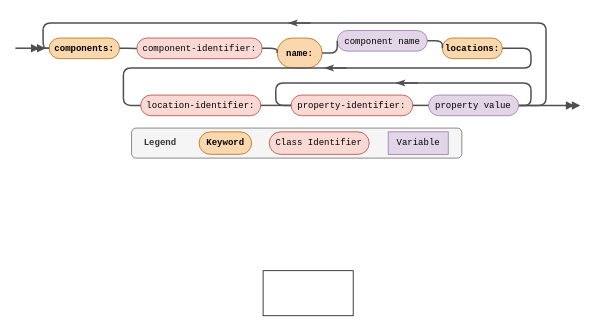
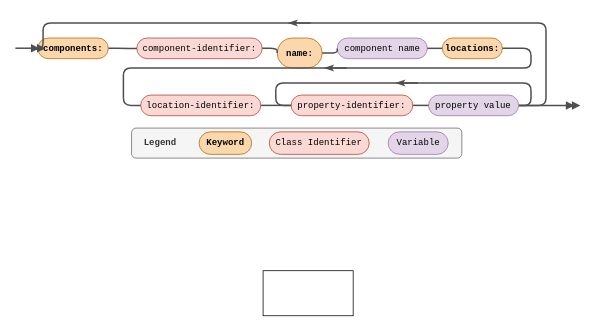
  <mxCell id="0" />
  <mxCell id="1" parent="0" />
  <mxCell id="2" value="" style="group" parent="1" vertex="1" connectable="0"><mxGeometry x="20" y="20" width="755.75" height="190" as="geometry" /></mxCell>
  <mxCell id="3" value="" style="group" parent="2" vertex="1" connectable="0"><mxGeometry x="154.77" y="150" width="440" height="40" as="geometry" /></mxCell>
  <mxCell id="4" value="&lt;b&gt;&amp;nbsp; Legend&lt;/b&gt;" style="text;html=1;align=left;verticalAlign=middle;whiteSpace=wrap;rounded=1;fontFamily=Courier New;perimeterSpacing=6;shadow=0;fillColor=#f5f5f5;fontColor=#333333;strokeColor=#666666;" parent="3" vertex="1"><mxGeometry width="440" height="40" as="geometry" /></mxCell>
  <mxCell id="5" value="Keyword" style="rounded=1;whiteSpace=wrap;html=1;fillColor=#fad7ac;strokeColor=#b46504;arcSize=50;fontStyle=1;fontFamily=Courier New;perimeterSpacing=6;shadow=0;" parent="3" vertex="1"><mxGeometry x="90" y="5" width="70" height="30" as="geometry" /></mxCell>
  <mxCell id="6" value="&lt;span style=&quot;font-weight: 400;&quot;&gt;Class Identifier&lt;/span&gt;" style="rounded=1;whiteSpace=wrap;html=1;fillColor=#fad9d5;strokeColor=#ae4132;arcSize=50;fontStyle=1;fontFamily=Courier New;perimeterSpacing=6;shadow=0;" parent="3" vertex="1"><mxGeometry x="183.44" y="5" width="133.12" height="30" as="geometry" /></mxCell>
- <mxCell id="7" value="&lt;span style=&quot;font-weight: normal;&quot;&gt;Variable&lt;/span&gt;" style="whiteSpace=wrap;html=1;fillColor=#e1d5e7;strokeColor=#9673a6;arcSize=50;fontStyle=1;fontFamily=Courier New;perimeterSpacing=6;shadow=0;rounded=0;" parent="3" vertex="1"><mxGeometry x="341.88" y="5" width="80" height="30" as="geometry" /></mxCell>
+ <mxCell id="7" value="&lt;span style=&quot;font-weight: normal;&quot;&gt;Variable&lt;/span&gt;" style="rounded=1;whiteSpace=wrap;html=1;fillColor=#e1d5e7;strokeColor=#9673a6;arcSize=50;fontStyle=1;fontFamily=Courier New;perimeterSpacing=6;shadow=0;" parent="3" vertex="1"><mxGeometry x="341.88" y="5" width="80" height="30" as="geometry" /></mxCell>
  <mxCell id="8" value="" style="group" parent="2" vertex="1" connectable="0"><mxGeometry width="755.75" height="123.5" as="geometry" /></mxCell>
  <mxCell id="9" value="" style="endArrow=doubleBlock;html=1;rounded=1;labelBackgroundColor=default;strokeColor=#4F4F4F;strokeWidth=2;fontFamily=Helvetica;fontSize=12;fontColor=default;shape=connector;endFill=1;" parent="8" edge="1"><mxGeometry width="50" height="50" relative="1" as="geometry"><mxPoint x="30" y="43.57" as="sourcePoint" /><mxPoint x="70" y="43.57" as="targetPoint" /></mxGeometry></mxCell>
- <mxCell id="10" value="&lt;p&gt;&lt;font face=&quot;Courier New&quot;&gt;components:&lt;/font&gt;&lt;/p&gt;" style="rounded=1;whiteSpace=wrap;html=1;arcSize=50;fontStyle=1;fillColor=#fad7ac;strokeColor=#b46504;" parent="8" vertex="1"><mxGeometry x="45.02" y="30" width="93.75" height="27.5" as="geometry" /></mxCell>
+ <mxCell id="10" value="&lt;p&gt;&lt;font face=&quot;Courier New&quot;&gt;components:&lt;/font&gt;&lt;/p&gt;" style="rounded=1;whiteSpace=wrap;html=1;arcSize=50;fontStyle=1;fillColor=#fad7ac;strokeColor=#b46504;" parent="8" vertex="1"><mxGeometry x="30.02" y="30" width="93.75" height="27.5" as="geometry" /></mxCell>
  <mxCell id="11" value="&lt;p&gt;&lt;font face=&quot;Courier New&quot;&gt;&lt;span style=&quot;font-weight: normal;&quot;&gt;component-identifier:&lt;/span&gt;&lt;/font&gt;&lt;/p&gt;" style="rounded=1;whiteSpace=wrap;html=1;arcSize=50;fillColor=#fad9d5;strokeColor=#ae4132;fontStyle=1" parent="8" vertex="1"><mxGeometry x="161.77" y="30" width="167" height="27.5" as="geometry" /></mxCell>
  <mxCell id="12" style="edgeStyle=orthogonalEdgeStyle;shape=connector;rounded=1;orthogonalLoop=1;jettySize=auto;html=1;exitX=1;exitY=0.5;exitDx=0;exitDy=0;labelBackgroundColor=default;strokeColor=#4F4F4F;strokeWidth=2;fontFamily=Helvetica;fontSize=12;fontColor=default;endArrow=none;endFill=0;" parent="8" source="10" target="11" edge="1"><mxGeometry relative="1" as="geometry" /></mxCell>
  <mxCell id="13" value="&lt;p&gt;&lt;font face=&quot;Courier New&quot;&gt;name:&lt;/font&gt;&lt;/p&gt;" style="rounded=1;whiteSpace=wrap;html=1;arcSize=50;fillColor=#fad7ac;strokeColor=#b46504;fontStyle=1" parent="8" vertex="1"><mxGeometry x="348.77" y="30" width="60" height="40" as="geometry" /></mxCell>
  <mxCell id="14" style="edgeStyle=orthogonalEdgeStyle;shape=connector;rounded=1;orthogonalLoop=1;jettySize=auto;html=1;exitX=1;exitY=0.5;exitDx=0;exitDy=0;entryX=0;entryY=0.5;entryDx=0;entryDy=0;labelBackgroundColor=default;strokeColor=#4F4F4F;strokeWidth=2;fontFamily=Helvetica;fontSize=12;fontColor=default;endArrow=none;endFill=0;" parent="8" source="11" target="13" edge="1"><mxGeometry relative="1" as="geometry" /></mxCell>
- <mxCell id="15" value="&lt;p&gt;&lt;font face=&quot;Courier New&quot;&gt;&lt;span style=&quot;font-weight: normal;&quot;&gt;component name&lt;/span&gt;&lt;/font&gt;&lt;/p&gt;" style="rounded=1;whiteSpace=wrap;html=1;arcSize=50;fillColor=#e1d5e7;strokeColor=#9673a6;fontStyle=1" parent="8" vertex="1"><mxGeometry x="428.77" y="20" width="120" height="27.5" as="geometry" /></mxCell>
+ <mxCell id="15" value="&lt;p&gt;&lt;font face=&quot;Courier New&quot;&gt;&lt;span style=&quot;font-weight: normal;&quot;&gt;component name&lt;/span&gt;&lt;/font&gt;&lt;/p&gt;" style="rounded=1;whiteSpace=wrap;html=1;arcSize=50;fillColor=#e1d5e7;strokeColor=#9673a6;fontStyle=1" parent="8" vertex="1"><mxGeometry x="428.77" y="30" width="120" height="27.5" as="geometry" /></mxCell>
  <mxCell id="16" style="edgeStyle=orthogonalEdgeStyle;shape=connector;rounded=1;orthogonalLoop=1;jettySize=auto;html=1;exitX=1;exitY=0.5;exitDx=0;exitDy=0;labelBackgroundColor=default;strokeColor=#4F4F4F;strokeWidth=2;fontFamily=Helvetica;fontSize=12;fontColor=default;endArrow=none;endFill=0;" parent="8" source="13" target="15" edge="1"><mxGeometry relative="1" as="geometry" /></mxCell>
  <mxCell id="17" value="&lt;p&gt;&lt;font face=&quot;Courier New&quot;&gt;locations:&lt;/font&gt;&lt;/p&gt;" style="rounded=1;whiteSpace=wrap;html=1;arcSize=50;fillColor=#fad7ac;strokeColor=#b46504;fontStyle=1" parent="8" vertex="1"><mxGeometry x="568.77" y="30" width="80" height="27.5" as="geometry" /></mxCell>
  <mxCell id="18" style="edgeStyle=orthogonalEdgeStyle;shape=connector;rounded=1;orthogonalLoop=1;jettySize=auto;html=1;exitX=1;exitY=0.5;exitDx=0;exitDy=0;entryX=0;entryY=0.5;entryDx=0;entryDy=0;labelBackgroundColor=default;strokeColor=#4F4F4F;strokeWidth=2;fontFamily=Helvetica;fontSize=12;fontColor=default;endArrow=none;endFill=0;" parent="8" source="15" target="17" edge="1"><mxGeometry relative="1" as="geometry" /></mxCell>
  <mxCell id="19" value="&lt;p&gt;&lt;font face=&quot;Courier New&quot;&gt;&lt;span style=&quot;font-weight: normal;&quot;&gt;location-identifier:&lt;/span&gt;&lt;/font&gt;&lt;/p&gt;" style="rounded=1;whiteSpace=wrap;html=1;arcSize=50;fillColor=#fad9d5;strokeColor=#ae4132;fontStyle=1" parent="8" vertex="1"><mxGeometry x="166.89" y="106" width="160" height="27.5" as="geometry" /></mxCell>
  <mxCell id="20" style="edgeStyle=orthogonalEdgeStyle;shape=connector;rounded=1;orthogonalLoop=1;jettySize=auto;html=1;exitX=1;exitY=0.5;exitDx=0;exitDy=0;entryX=0;entryY=0.5;entryDx=0;entryDy=0;labelBackgroundColor=default;strokeColor=#4F4F4F;strokeWidth=2;fontFamily=Helvetica;fontSize=12;fontColor=default;endArrow=none;endFill=0;" parent="8" source="17" target="19" edge="1"><mxGeometry relative="1" as="geometry"><Array as="points"><mxPoint x="686.89" y="44" /><mxPoint x="686.89" y="70" /><mxPoint x="143.89" y="70" /><mxPoint x="143.89" y="120" /></Array></mxGeometry></mxCell>
  <mxCell id="21" value="&lt;p&gt;&lt;font face=&quot;Courier New&quot;&gt;&lt;span style=&quot;font-weight: normal;&quot;&gt;property-identifier:&lt;/span&gt;&lt;/font&gt;&lt;/p&gt;" style="rounded=1;whiteSpace=wrap;html=1;arcSize=50;fillColor=#fad9d5;strokeColor=#ae4132;fontStyle=1" parent="8" vertex="1"><mxGeometry x="367.39" y="106" width="162" height="27.5" as="geometry" /></mxCell>
  <mxCell id="22" style="edgeStyle=orthogonalEdgeStyle;shape=connector;rounded=1;orthogonalLoop=1;jettySize=auto;html=1;exitX=1;exitY=0.5;exitDx=0;exitDy=0;entryX=0;entryY=0.5;entryDx=0;entryDy=0;labelBackgroundColor=default;strokeColor=#4F4F4F;strokeWidth=2;fontFamily=Helvetica;fontSize=12;fontColor=default;endArrow=none;endFill=0;" parent="8" source="19" target="21" edge="1"><mxGeometry relative="1" as="geometry" /></mxCell>
  <mxCell id="23" style="edgeStyle=orthogonalEdgeStyle;shape=connector;rounded=1;orthogonalLoop=1;jettySize=auto;html=1;exitX=1;exitY=0.5;exitDx=0;exitDy=0;entryX=0;entryY=0.5;entryDx=0;entryDy=0;labelBackgroundColor=default;strokeColor=#4F4F4F;strokeWidth=2;fontFamily=Helvetica;fontSize=12;fontColor=default;endArrow=none;endFill=0;" parent="8" source="26" target="21" edge="1"><mxGeometry relative="1" as="geometry"><Array as="points"><mxPoint x="686.89" y="120" /><mxPoint x="686.89" y="90" /><mxPoint x="346.89" y="90" /><mxPoint x="346.89" y="120" /></Array></mxGeometry></mxCell>
  <mxCell id="24" style="edgeStyle=orthogonalEdgeStyle;shape=connector;rounded=1;orthogonalLoop=1;jettySize=auto;html=1;exitX=1;exitY=0.5;exitDx=0;exitDy=0;entryX=0;entryY=0.5;entryDx=0;entryDy=0;labelBackgroundColor=default;strokeColor=#4F4F4F;strokeWidth=2;fontFamily=Helvetica;fontSize=12;fontColor=default;endArrow=none;endFill=0;" parent="8" source="26" target="10" edge="1"><mxGeometry relative="1" as="geometry"><Array as="points"><mxPoint x="706.89" y="120" /><mxPoint x="706.89" y="10" /><mxPoint x="36.89" y="10" /><mxPoint x="36.89" y="44" /></Array></mxGeometry></mxCell>
  <mxCell id="25" style="edgeStyle=orthogonalEdgeStyle;shape=connector;rounded=1;orthogonalLoop=1;jettySize=auto;html=1;exitX=1;exitY=0.5;exitDx=0;exitDy=0;labelBackgroundColor=default;strokeColor=#4F4F4F;strokeWidth=2;fontFamily=Helvetica;fontSize=12;fontColor=default;endArrow=none;endFill=0;" parent="8" source="26" edge="1"><mxGeometry relative="1" as="geometry"><mxPoint x="736.89" y="120" as="targetPoint" /></mxGeometry></mxCell>
  <mxCell id="26" value="&lt;p&gt;&lt;font face=&quot;Courier New&quot;&gt;&lt;span style=&quot;font-weight: 400;&quot;&gt;property value&lt;/span&gt;&lt;/font&gt;&lt;/p&gt;" style="rounded=1;whiteSpace=wrap;html=1;arcSize=50;fillColor=#e1d5e7;strokeColor=#9673a6;fontStyle=1" parent="8" vertex="1"><mxGeometry x="550.39" y="106" width="120" height="27.5" as="geometry" /></mxCell>
  <mxCell id="27" style="edgeStyle=orthogonalEdgeStyle;shape=connector;rounded=1;orthogonalLoop=1;jettySize=auto;html=1;exitX=1;exitY=0.5;exitDx=0;exitDy=0;entryX=0;entryY=0.5;entryDx=0;entryDy=0;labelBackgroundColor=default;strokeColor=#4F4F4F;strokeWidth=2;fontFamily=Helvetica;fontSize=12;fontColor=default;endArrow=none;endFill=0;" parent="8" source="21" target="26" edge="1"><mxGeometry relative="1" as="geometry" /></mxCell>
  <mxCell id="28" value="" style="endArrow=none;html=1;rounded=1;labelBackgroundColor=default;strokeColor=#4F4F4F;strokeWidth=2;fontFamily=Helvetica;fontSize=12;fontColor=default;shape=connector;startArrow=classicThin;startFill=1;" parent="8" edge="1"><mxGeometry width="50" height="50" relative="1" as="geometry"><mxPoint x="363.64" y="10" as="sourcePoint" /><mxPoint x="390.64" y="10" as="targetPoint" /><Array as="points"><mxPoint x="393.64" y="10" /></Array></mxGeometry></mxCell>
  <mxCell id="29" value="" style="endArrow=none;html=1;rounded=1;labelBackgroundColor=default;strokeColor=#4F4F4F;strokeWidth=2;fontFamily=Helvetica;fontSize=12;fontColor=default;shape=connector;startArrow=classicThin;startFill=1;" parent="8" edge="1"><mxGeometry width="50" height="50" relative="1" as="geometry"><mxPoint x="411.89" y="70" as="sourcePoint" /><mxPoint x="438.89" y="70" as="targetPoint" /><Array as="points"><mxPoint x="441.89" y="70" /></Array></mxGeometry></mxCell>
  <mxCell id="30" value="" style="endArrow=none;html=1;rounded=1;labelBackgroundColor=default;strokeColor=#4F4F4F;strokeWidth=2;fontFamily=Helvetica;fontSize=12;fontColor=default;shape=connector;startArrow=classicThin;startFill=1;" parent="8" edge="1"><mxGeometry width="50" height="50" relative="1" as="geometry"><mxPoint x="506.89" y="90" as="sourcePoint" /><mxPoint x="533.89" y="90" as="targetPoint" /><Array as="points"><mxPoint x="536.89" y="90" /></Array></mxGeometry></mxCell>
  <mxCell id="31" style="edgeStyle=orthogonalEdgeStyle;shape=connector;rounded=1;orthogonalLoop=1;jettySize=auto;html=1;labelBackgroundColor=default;strokeColor=#4F4F4F;strokeWidth=2;fontFamily=Helvetica;fontSize=12;fontColor=default;endArrow=doubleBlock;endFill=1;" parent="8" edge="1"><mxGeometry relative="1" as="geometry"><mxPoint x="752.64" y="119.638" as="targetPoint" /><mxPoint x="732.64" y="119.86" as="sourcePoint" /></mxGeometry></mxCell>
  <mxCell id="32" value="" style="endArrow=doubleBlock;html=1;rounded=1;labelBackgroundColor=default;strokeColor=#4F4F4F;strokeWidth=2;fontFamily=Helvetica;fontSize=12;fontColor=default;shape=connector;endFill=1;" parent="8" edge="1"><mxGeometry width="50" height="50" relative="1" as="geometry"><mxPoint y="43.57" as="sourcePoint" /><mxPoint x="40" y="43.57" as="targetPoint" /></mxGeometry></mxCell>
  <mxCell id="33" value="" style="whiteSpace=wrap;html=1;" vertex="1" parent="1"><mxGeometry x="350" y="360" width="120" height="60" as="geometry" /></mxCell>
